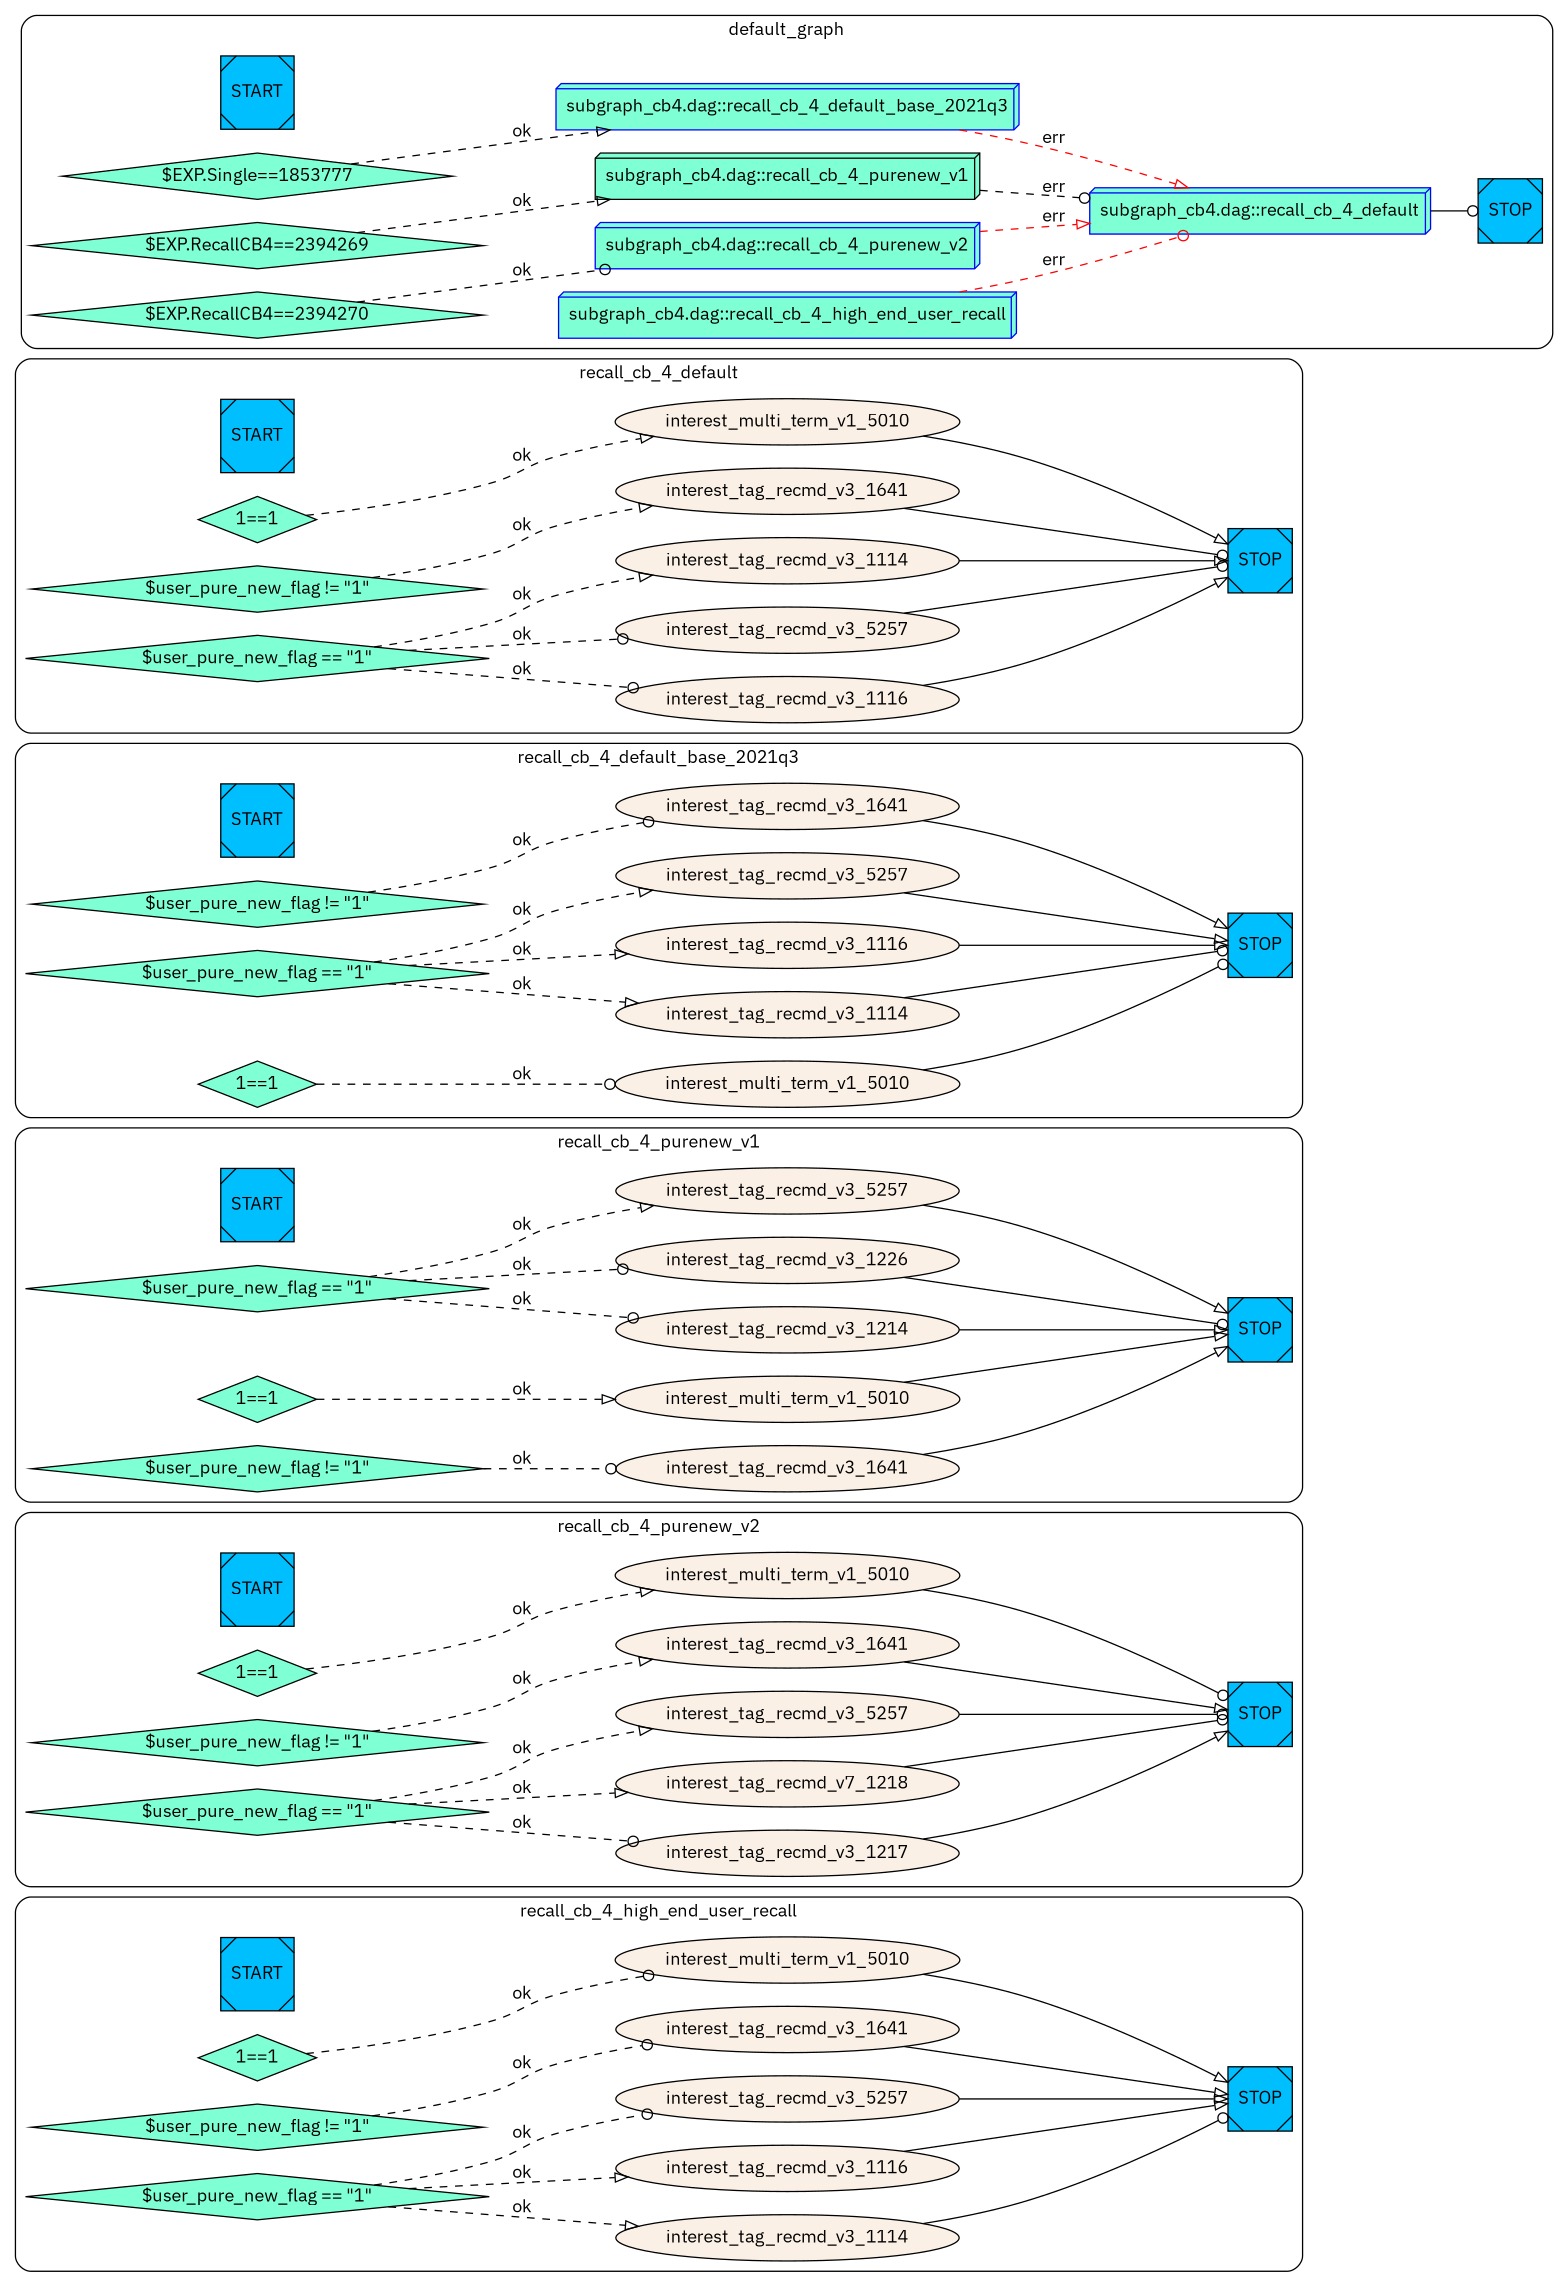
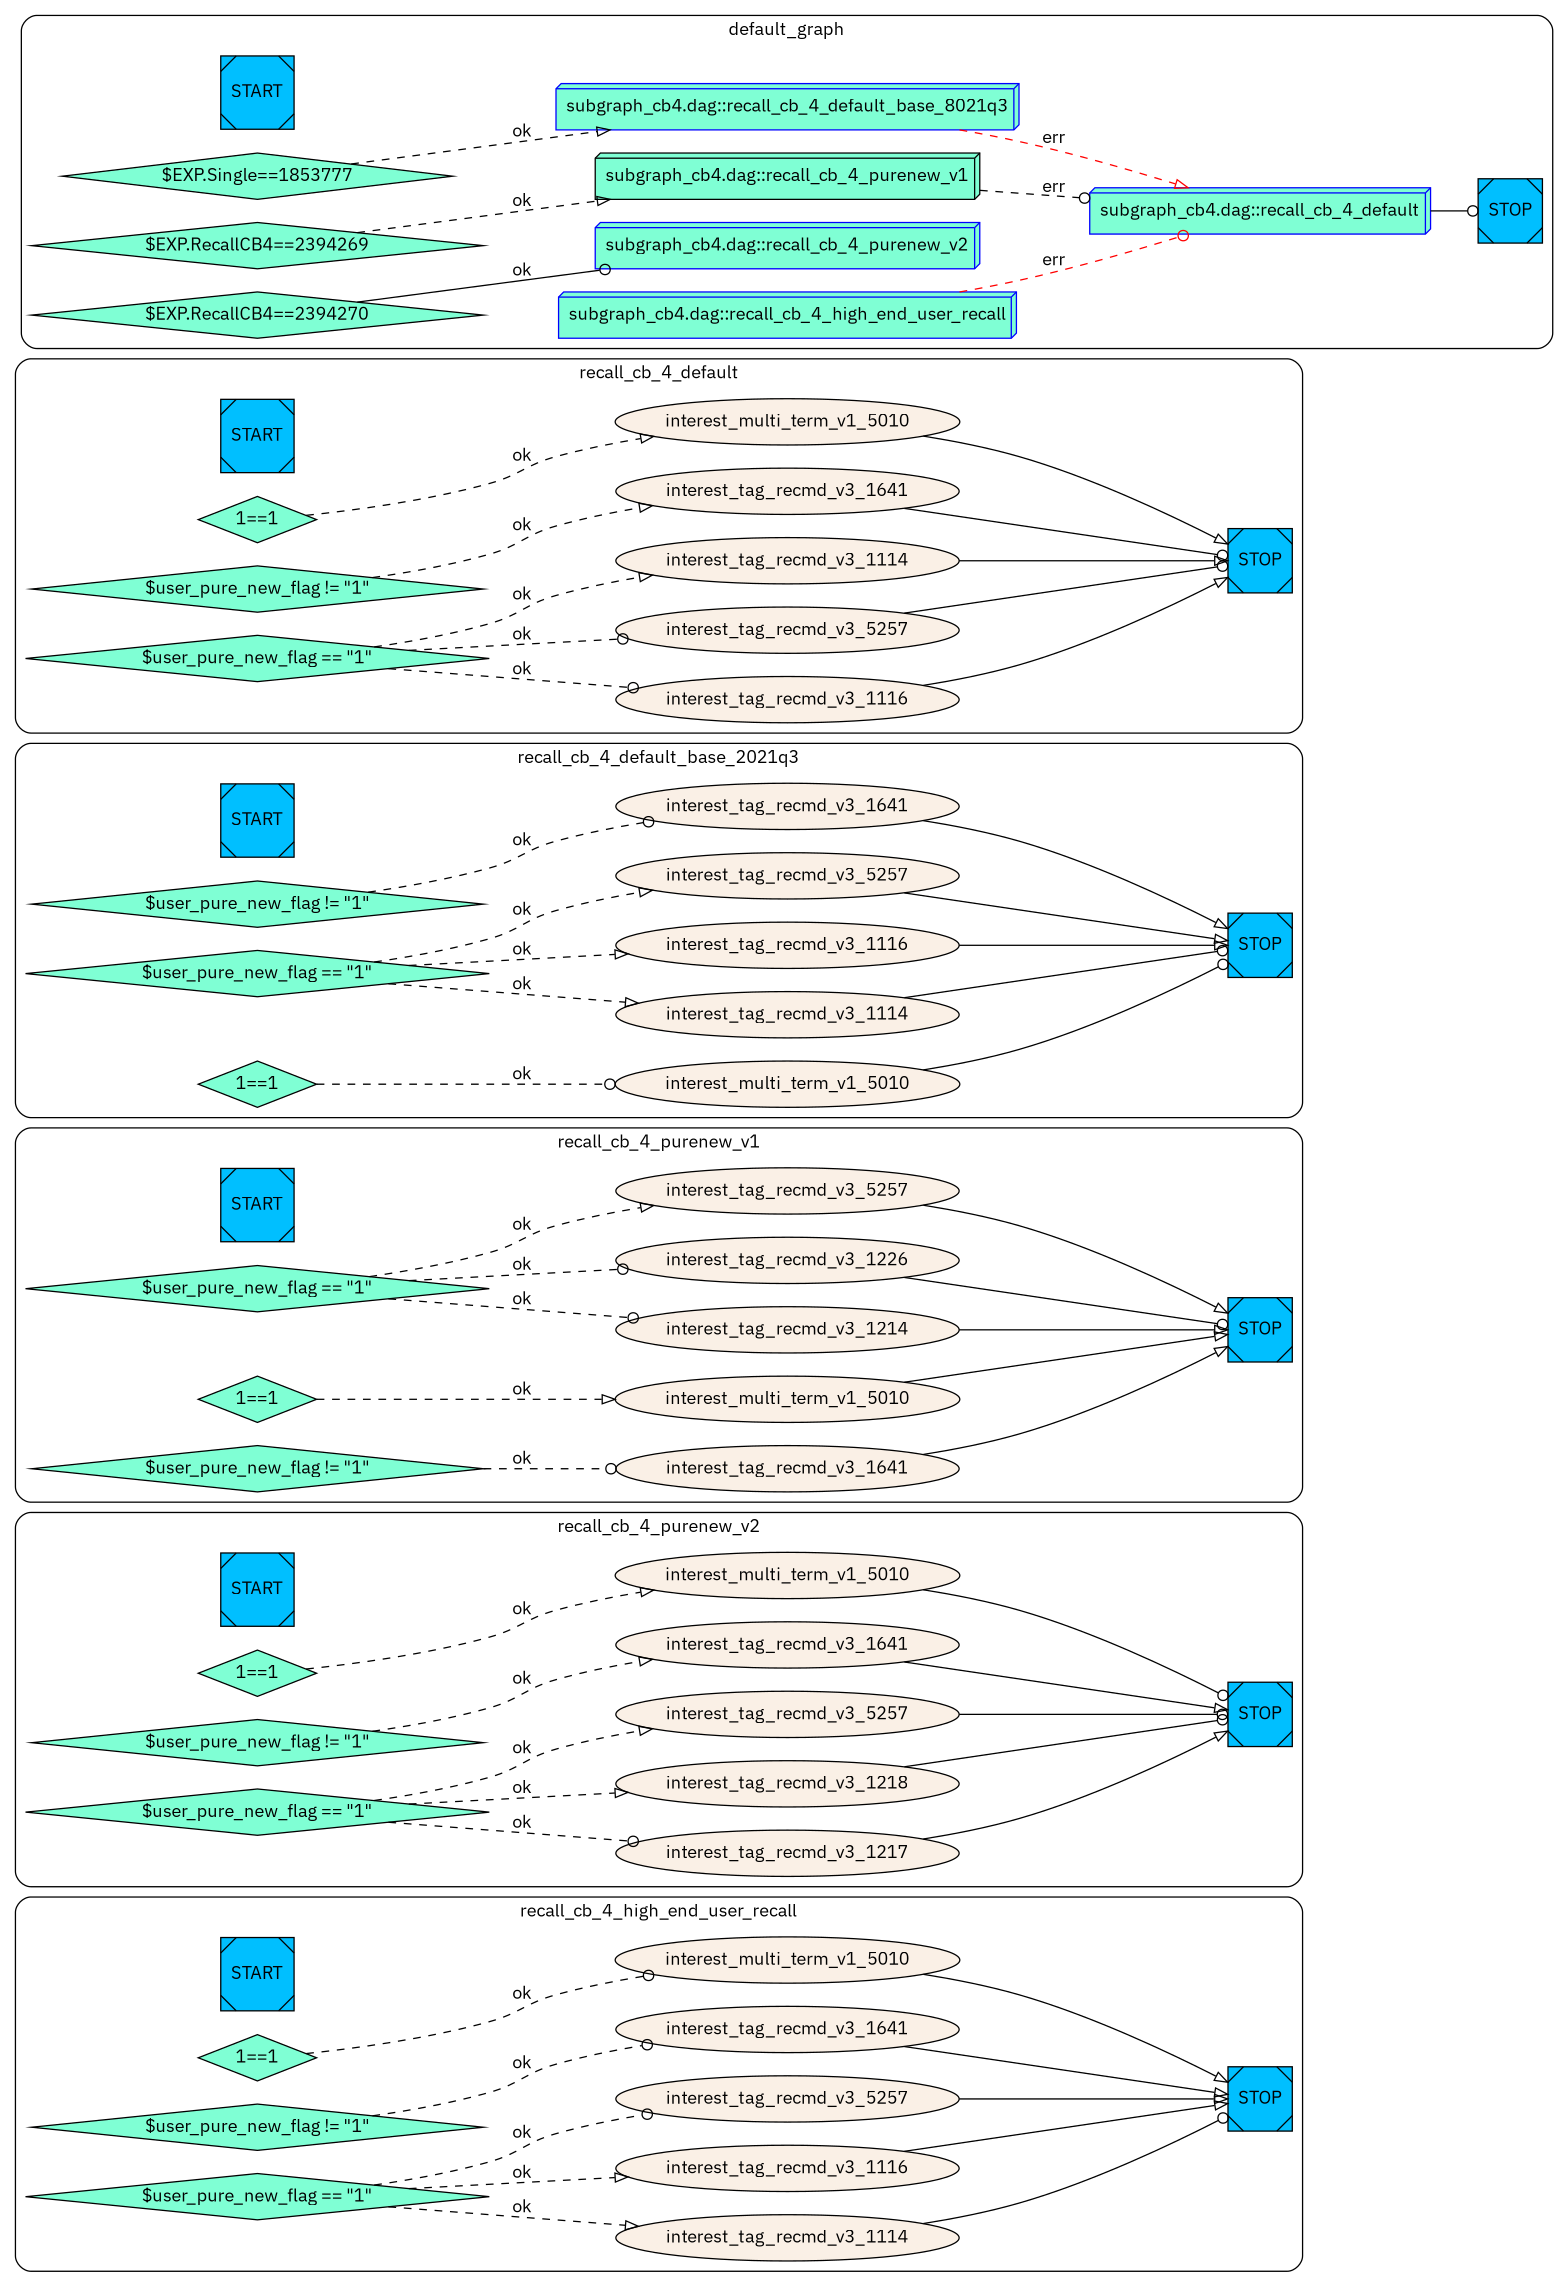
  digraph {
    fontname="IBM Plex Sans"
    rankdir=LR
    node [color=black fillcolor=linen fontname="IBM Plex Sans" style=filled]
    edge [arrowhead=onormal fontname="IBM Plex Sans" style=dashed]
    n1 [fillcolor=deepskyblue label=START shape=Msquare]
    n2 [fillcolor=deepskyblue label=STOP shape=Msquare]
    n3 [fillcolor=aquamarine label="1==1" shape=diamond]
    n4 [label=interest_multi_term_v1_5010]
    n5 [fillcolor=aquamarine label="$user_pure_new_flag != \"1\"" shape=diamond]
    n6 [label=interest_tag_recmd_v3_1641]
    n7 [fillcolor=aquamarine label="$user_pure_new_flag == \"1\"" shape=diamond]
    n8 [label=interest_tag_recmd_v3_1114]
    n9 [label=interest_tag_recmd_v3_1116]
    n10 [label=interest_tag_recmd_v3_5257]
    n11 [fillcolor=deepskyblue label=START shape=Msquare]
    n12 [fillcolor=deepskyblue label=STOP shape=Msquare]
    n13 [label=interest_tag_recmd_v3_1217]
-   n14 [label=interest_tag_recmd_v7_1218]
+   n14 [label=interest_tag_recmd_v3_1218]
    n15 [label=interest_tag_recmd_v3_5257]
    n16 [fillcolor=aquamarine label="1==1" shape=diamond]
    n17 [label=interest_multi_term_v1_5010]
    n18 [fillcolor=aquamarine label="$user_pure_new_flag != \"1\"" shape=diamond]
    n19 [label=interest_tag_recmd_v3_1641]
    n20 [fillcolor=aquamarine label="$user_pure_new_flag == \"1\"" shape=diamond]
    n21 [fillcolor=deepskyblue label=START shape=Msquare]
    n22 [fillcolor=deepskyblue label=STOP shape=Msquare]
    n23 [fillcolor=aquamarine label="$user_pure_new_flag == \"1\"" shape=diamond]
    n24 [label=interest_tag_recmd_v3_1214]
    n25 [label=interest_tag_recmd_v3_1226]
    n26 [label=interest_tag_recmd_v3_5257]
    n27 [fillcolor=aquamarine label="1==1" shape=diamond]
    n28 [label=interest_multi_term_v1_5010]
    n29 [fillcolor=aquamarine label="$user_pure_new_flag != \"1\"" shape=diamond]
    n30 [label=interest_tag_recmd_v3_1641]
    n31 [fillcolor=deepskyblue label=START shape=Msquare]
    n32 [fillcolor=deepskyblue label=STOP shape=Msquare]
    n33 [fillcolor=aquamarine label="$user_pure_new_flag != \"1\"" shape=diamond]
    n34 [label=interest_tag_recmd_v3_1641]
    n35 [fillcolor=aquamarine label="$user_pure_new_flag == \"1\"" shape=diamond]
    n36 [label=interest_tag_recmd_v3_1114]
    n37 [label=interest_tag_recmd_v3_1116]
    n38 [label=interest_tag_recmd_v3_5257]
    n39 [fillcolor=aquamarine label="1==1" shape=diamond]
    n40 [label=interest_multi_term_v1_5010]
    n41 [fillcolor=deepskyblue label=START shape=Msquare]
    n42 [fillcolor=deepskyblue label=STOP shape=Msquare]
    n43 [label=interest_tag_recmd_v3_1116]
    n44 [label=interest_tag_recmd_v3_5257]
    n45 [fillcolor=aquamarine label="1==1" shape=diamond]
    n46 [label=interest_multi_term_v1_5010]
    n47 [fillcolor=aquamarine label="$user_pure_new_flag != \"1\"" shape=diamond]
    n48 [label=interest_tag_recmd_v3_1641]
    n49 [fillcolor=aquamarine label="$user_pure_new_flag == \"1\"" shape=diamond]
    n50 [label=interest_tag_recmd_v3_1114]
    n51 [fillcolor=deepskyblue label=START shape=Msquare]
    n52 [fillcolor=deepskyblue label=STOP shape=Msquare]
    n53 [fillcolor=aquamarine label="$EXP.Single==1853777" shape=diamond]
-   n54 [color=blue fillcolor=aquamarine label="subgraph_cb4.dag::recall_cb_4_default_base_2021q3" shape=box3d]
+   n54 [color=blue fillcolor=aquamarine label="subgraph_cb4.dag::recall_cb_4_default_base_8021q3" shape=box3d]
    n55 [color=blue fillcolor=aquamarine label="subgraph_cb4.dag::recall_cb_4_default" shape=box3d]
    n56 [fillcolor=aquamarine label="$EXP.RecallCB4==2394269" shape=diamond]
    n57 [fillcolor=aquamarine label="subgraph_cb4.dag::recall_cb_4_purenew_v1" shape=box3d]
    n58 [fillcolor=aquamarine label="$EXP.RecallCB4==2394270" shape=diamond]
    n59 [color=blue fillcolor=aquamarine label="subgraph_cb4.dag::recall_cb_4_purenew_v2" shape=box3d]
    n60 [color=blue fillcolor=aquamarine label="subgraph_cb4.dag::recall_cb_4_high_end_user_recall" shape=box3d]
    subgraph cluster_1 {
      label=recall_cb_4_high_end_user_recall
      style=rounded
      n1
      n2
      n3
      n4
      n5
      n6
      n7
      n8
      n9
      n10
    }
    subgraph cluster_2 {
      label=recall_cb_4_purenew_v2
      style=rounded
      n11
      n12
      n13
      n14
      n15
      n16
      n17
      n18
      n19
      n20
    }
    subgraph cluster_3 {
      label=recall_cb_4_purenew_v1
      style=rounded
      n21
      n22
      n23
      n24
      n25
      n26
      n27
      n28
      n29
      n30
    }
    subgraph cluster_4 {
      label=recall_cb_4_default_base_2021q3
      style=rounded
      n31
      n32
      n33
      n34
      n35
      n36
      n37
      n38
      n39
      n40
    }
    subgraph cluster_5 {
      label=recall_cb_4_default
      style=rounded
      n41
      n42
      n43
      n44
      n45
      n46
      n47
      n48
      n49
      n50
    }
    subgraph cluster_6 {
      label=default_graph
      style=rounded
      n51
      n52
      n53
      n54
      n55
      n56
      n57
      n58
      n59
      n60
    }
    n3 -> n4 [arrowhead=odot label=ok]
    n4 -> n2 [style=""]
    n5 -> n6 [arrowhead=odot label=ok]
    n6 -> n2 [style=""]
    n7 -> n8 [label=ok]
    n7 -> n9 [label=ok]
    n7 -> n10 [arrowhead=odot label=ok]
    n8 -> n2 [arrowhead=odot style=""]
    n9 -> n2 [style=""]
    n10 -> n2 [style=""]
    n13 -> n12 [style=""]
    n14 -> n12 [arrowhead=odot style=""]
    n15 -> n12 [arrowhead=odot style=""]
    n16 -> n17 [label=ok]
    n17 -> n12 [arrowhead=odot style=""]
    n18 -> n19 [label=ok]
    n19 -> n12 [style=""]
    n20 -> n13 [arrowhead=odot label=ok]
    n20 -> n14 [label=ok]
    n20 -> n15 [label=ok]
    n23 -> n24 [arrowhead=odot label=ok]
    n23 -> n25 [arrowhead=odot label=ok]
    n23 -> n26 [label=ok]
    n24 -> n22 [style=""]
    n25 -> n22 [arrowhead=odot style=""]
    n26 -> n22 [style=""]
    n27 -> n28 [label=ok]
    n28 -> n22 [style=""]
    n29 -> n30 [arrowhead=odot label=ok]
    n30 -> n22 [style=""]
    n33 -> n34 [arrowhead=odot label=ok]
    n34 -> n32 [style=""]
    n35 -> n36 [label=ok]
    n35 -> n37 [label=ok]
    n35 -> n38 [label=ok]
    n36 -> n32 [arrowhead=odot style=""]
    n37 -> n32 [style=""]
    n38 -> n32 [style=""]
    n39 -> n40 [arrowhead=odot label=ok]
    n40 -> n32 [arrowhead=odot style=""]
    n43 -> n42 [style=""]
    n44 -> n42 [arrowhead=odot style=""]
    n45 -> n46 [label=ok]
    n46 -> n42 [style=""]
    n47 -> n48 [label=ok]
    n48 -> n42 [arrowhead=odot style=""]
    n49 -> n43 [arrowhead=odot label=ok]
    n49 -> n44 [arrowhead=odot label=ok]
    n49 -> n50 [label=ok]
    n50 -> n42 [style=""]
    n53 -> n54 [label=ok]
    n54 -> n55 [color=red label=err]
    n55 -> n52 [arrowhead=odot style=""]
    n56 -> n57 [label=ok]
    n57 -> n55 [arrowhead=odot color=black label=err]
-   n58 -> n59 [arrowhead=odot label=ok]
-   n59 -> n55 [color=red label=err]
+   n58 -> n59 [arrowhead=odot label=ok style=solid]
    n60 -> n55 [arrowhead=odot color=red label=err]
  }
